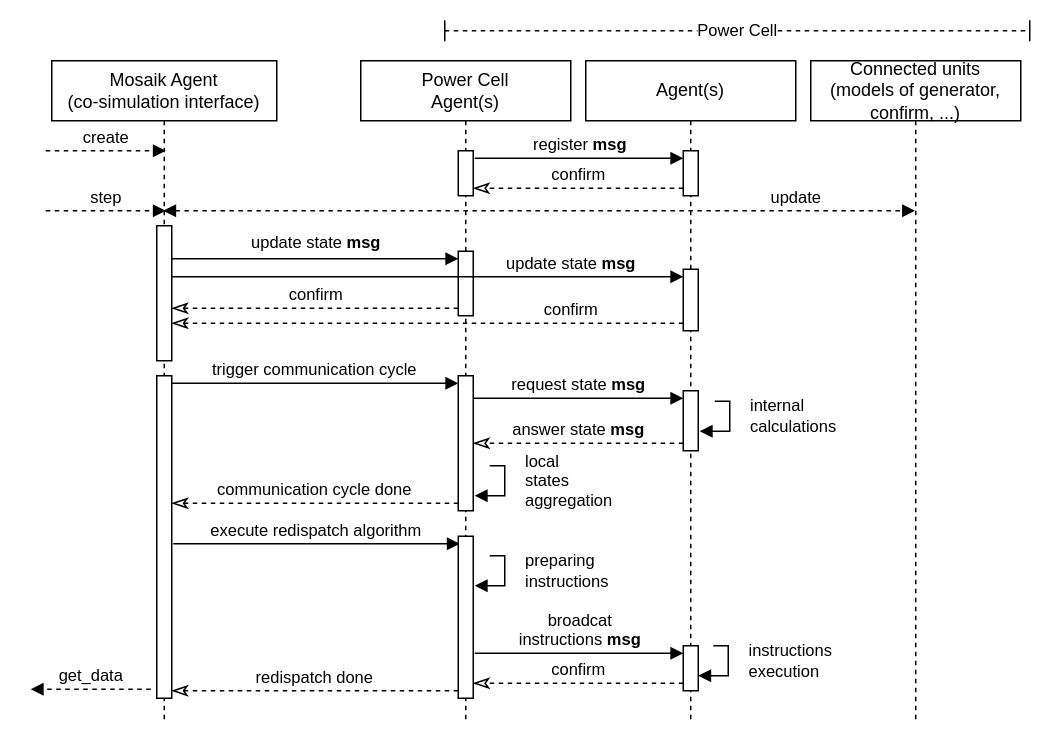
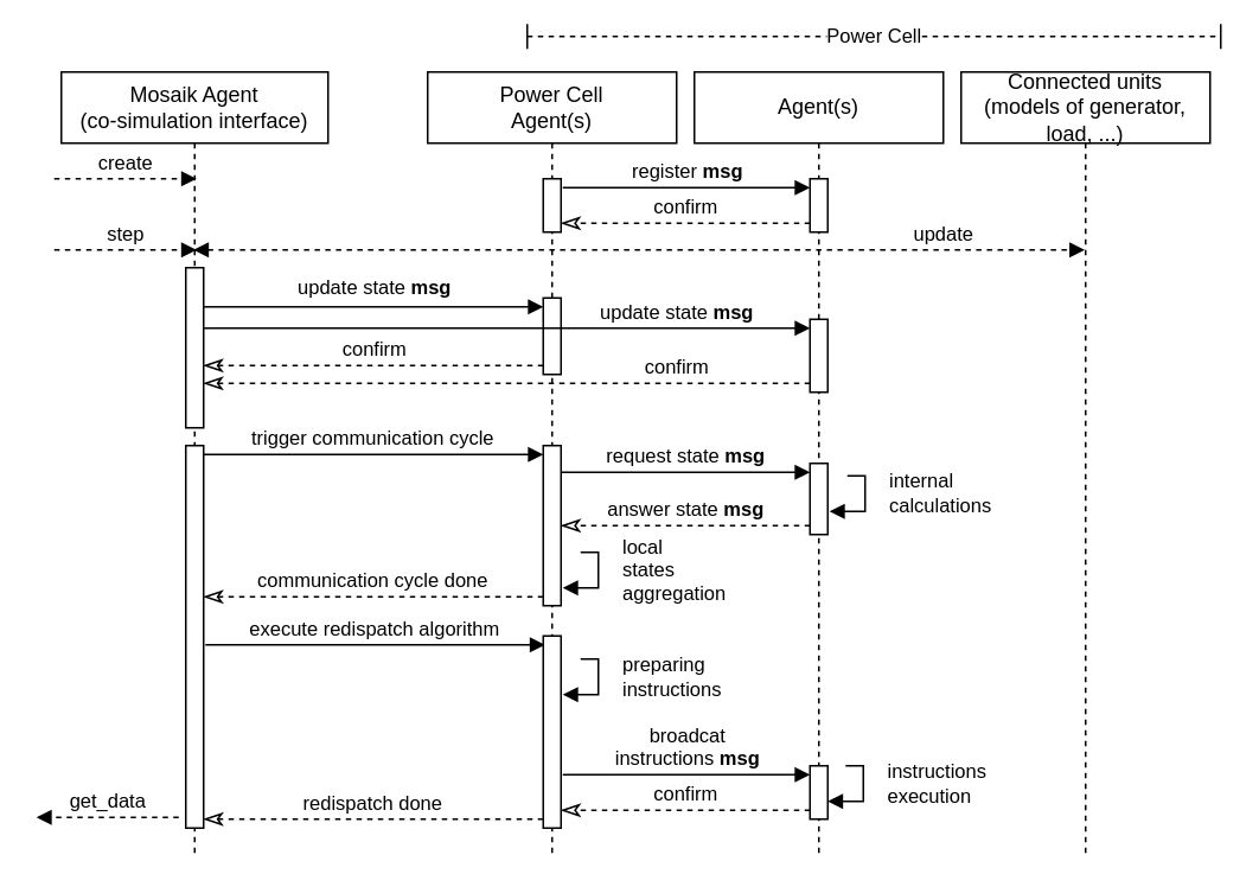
  <mxCell id="0" />
  <mxCell id="1" parent="0" />
  <mxCell id="2" value="Power Cell&lt;br&gt;Agent(s)" style="shape=umlLifeline;perimeter=lifelinePerimeter;whiteSpace=wrap;html=1;container=1;dropTarget=0;collapsible=0;recursiveResize=0;outlineConnect=0;portConstraint=eastwest;newEdgeStyle={&quot;curved&quot;:0,&quot;rounded&quot;:0};" vertex="1" parent="1"><mxGeometry x="240" y="40" width="140" height="440" as="geometry" /></mxCell>
  <mxCell id="3" value="" style="html=1;points=[[0,0,0,0,5],[0,1,0,0,-5],[1,0,0,0,5],[1,1,0,0,-5]];perimeter=orthogonalPerimeter;outlineConnect=0;targetShapes=umlLifeline;portConstraint=eastwest;newEdgeStyle={&quot;curved&quot;:0,&quot;rounded&quot;:0};" vertex="1" parent="2"><mxGeometry x="65" y="60" width="10" height="30" as="geometry" /></mxCell>
  <mxCell id="4" value="" style="html=1;points=[[0,0,0,0,5],[0,1,0,0,-5],[1,0,0,0,5],[1,1,0,0,-5]];perimeter=orthogonalPerimeter;outlineConnect=0;targetShapes=umlLifeline;portConstraint=eastwest;newEdgeStyle={&quot;curved&quot;:0,&quot;rounded&quot;:0};" vertex="1" parent="2"><mxGeometry x="65" y="127" width="10" height="43" as="geometry" /></mxCell>
  <mxCell id="5" value="" style="html=1;points=[[0,0,0,0,5],[0,1,0,0,-5],[1,0,0,0,5],[1,1,0,0,-5]];perimeter=orthogonalPerimeter;outlineConnect=0;targetShapes=umlLifeline;portConstraint=eastwest;newEdgeStyle={&quot;curved&quot;:0,&quot;rounded&quot;:0};" vertex="1" parent="2"><mxGeometry x="65" y="210" width="10" height="90" as="geometry" /></mxCell>
  <mxCell id="6" value="Agent(s)" style="shape=umlLifeline;perimeter=lifelinePerimeter;whiteSpace=wrap;html=1;container=1;dropTarget=0;collapsible=0;recursiveResize=0;outlineConnect=0;portConstraint=eastwest;newEdgeStyle={&quot;curved&quot;:0,&quot;rounded&quot;:0};" vertex="1" parent="1"><mxGeometry x="390" y="40" width="140" height="440" as="geometry" /></mxCell>
  <mxCell id="7" value="" style="html=1;points=[[0,0,0,0,5],[0,1,0,0,-5],[1,0,0,0,5],[1,1,0,0,-5]];perimeter=orthogonalPerimeter;outlineConnect=0;targetShapes=umlLifeline;portConstraint=eastwest;newEdgeStyle={&quot;curved&quot;:0,&quot;rounded&quot;:0};" vertex="1" parent="6"><mxGeometry x="65" y="60" width="10" height="30" as="geometry" /></mxCell>
  <mxCell id="8" value="" style="html=1;points=[[0,0,0,0,5],[0,1,0,0,-5],[1,0,0,0,5],[1,1,0,0,-5]];perimeter=orthogonalPerimeter;outlineConnect=0;targetShapes=umlLifeline;portConstraint=eastwest;newEdgeStyle={&quot;curved&quot;:0,&quot;rounded&quot;:0};" vertex="1" parent="6"><mxGeometry x="65" y="139" width="10" height="41" as="geometry" /></mxCell>
  <mxCell id="9" value="" style="html=1;points=[[0,0,0,0,5],[0,1,0,0,-5],[1,0,0,0,5],[1,1,0,0,-5]];perimeter=orthogonalPerimeter;outlineConnect=0;targetShapes=umlLifeline;portConstraint=eastwest;newEdgeStyle={&quot;curved&quot;:0,&quot;rounded&quot;:0};" vertex="1" parent="6"><mxGeometry x="65" y="220" width="10" height="40" as="geometry" /></mxCell>
  <mxCell id="10" value="" style="html=1;points=[[0,0,0,0,5],[0,1,0,0,-5],[1,0,0,0,5],[1,1,0,0,-5]];perimeter=orthogonalPerimeter;outlineConnect=0;targetShapes=umlLifeline;portConstraint=eastwest;newEdgeStyle={&quot;curved&quot;:0,&quot;rounded&quot;:0};" vertex="1" parent="6"><mxGeometry x="65" y="390" width="10" height="30" as="geometry" /></mxCell>
  <mxCell id="11" value="broadcat &lt;br&gt;instructions &lt;b&gt;msg&lt;/b&gt;" style="html=1;verticalAlign=bottom;endArrow=block;curved=0;rounded=0;entryX=0;entryY=0;entryDx=0;entryDy=5;" edge="1" parent="6" target="10"><mxGeometry relative="1" as="geometry"><mxPoint x="-74" y="395" as="sourcePoint" /></mxGeometry></mxCell>
  <mxCell id="12" value="confirm" style="html=1;verticalAlign=bottom;endArrow=classicThin;dashed=1;endSize=8;curved=0;rounded=0;exitX=0;exitY=1;exitDx=0;exitDy=-5;endFill=0;entryX=1;entryY=1;entryDx=0;entryDy=-5;entryPerimeter=0;" edge="1" parent="6" source="10"><mxGeometry relative="1" as="geometry"><mxPoint x="-75" y="415" as="targetPoint" /></mxGeometry></mxCell>
  <mxCell id="13" value="local&lt;br&gt;states&lt;br&gt;aggregation" style="html=1;align=left;spacingLeft=2;endArrow=block;rounded=0;edgeStyle=orthogonalEdgeStyle;curved=0;rounded=0;" edge="1" parent="6"><mxGeometry x="-0.2" y="10" relative="1" as="geometry"><mxPoint x="-64" y="270" as="sourcePoint" /><Array as="points"><mxPoint x="-64" y="270" /><mxPoint x="-54" y="270" /><mxPoint x="-54" y="290" /></Array><mxPoint x="-74" y="290" as="targetPoint" /><mxPoint as="offset" /></mxGeometry></mxCell>
  <mxCell id="14" value="preparing&lt;br&gt;instructions" style="html=1;align=left;spacingLeft=2;endArrow=block;rounded=0;edgeStyle=orthogonalEdgeStyle;curved=0;rounded=0;" edge="1" parent="6"><mxGeometry x="-0.2" y="10" relative="1" as="geometry"><mxPoint x="-64" y="330" as="sourcePoint" /><Array as="points"><mxPoint x="-64" y="330" /><mxPoint x="-54" y="330" /><mxPoint x="-54" y="350" /></Array><mxPoint x="-74" y="350" as="targetPoint" /><mxPoint as="offset" /></mxGeometry></mxCell>
- <mxCell id="15" value="Connected units&lt;br style=&quot;border-color: var(--border-color);&quot;&gt;(models of generator, confirm, ...)" style="shape=umlLifeline;perimeter=lifelinePerimeter;whiteSpace=wrap;html=1;container=1;dropTarget=0;collapsible=0;recursiveResize=0;outlineConnect=0;portConstraint=eastwest;newEdgeStyle={&quot;curved&quot;:0,&quot;rounded&quot;:0};" vertex="1" parent="1"><mxGeometry x="540" y="40" width="140" height="440" as="geometry" /></mxCell>
+ <mxCell id="15" value="Connected units&lt;br style=&quot;border-color: var(--border-color);&quot;&gt;(models of generator, load, ...)" style="shape=umlLifeline;perimeter=lifelinePerimeter;whiteSpace=wrap;html=1;container=1;dropTarget=0;collapsible=0;recursiveResize=0;outlineConnect=0;portConstraint=eastwest;newEdgeStyle={&quot;curved&quot;:0,&quot;rounded&quot;:0};" vertex="1" parent="1"><mxGeometry x="540" y="40" width="140" height="440" as="geometry" /></mxCell>
  <mxCell id="16" value="Mosaik Agent&lt;br&gt;(co-simulation interface)" style="shape=umlLifeline;perimeter=lifelinePerimeter;whiteSpace=wrap;html=1;container=1;dropTarget=0;collapsible=0;recursiveResize=0;outlineConnect=0;portConstraint=eastwest;newEdgeStyle={&quot;curved&quot;:0,&quot;rounded&quot;:0};" vertex="1" parent="1"><mxGeometry x="34" y="40" width="150" height="440" as="geometry" /></mxCell>
  <mxCell id="17" value="" style="html=1;points=[[0,0,0,0,5],[0,1,0,0,-5],[1,0,0,0,5],[1,1,0,0,-5]];perimeter=orthogonalPerimeter;outlineConnect=0;targetShapes=umlLifeline;portConstraint=eastwest;newEdgeStyle={&quot;curved&quot;:0,&quot;rounded&quot;:0};" vertex="1" parent="16"><mxGeometry x="70" y="110" width="10" height="90" as="geometry" /></mxCell>
  <mxCell id="18" value="" style="html=1;points=[[0,0,0,0,5],[0,1,0,0,-5],[1,0,0,0,5],[1,1,0,0,-5]];perimeter=orthogonalPerimeter;outlineConnect=0;targetShapes=umlLifeline;portConstraint=eastwest;newEdgeStyle={&quot;curved&quot;:0,&quot;rounded&quot;:0};" vertex="1" parent="16"><mxGeometry x="70" y="210" width="10" height="215" as="geometry" /></mxCell>
  <mxCell id="19" value="register &lt;b&gt;msg&lt;/b&gt;" style="html=1;verticalAlign=bottom;endArrow=block;curved=0;rounded=0;entryX=0;entryY=0;entryDx=0;entryDy=5;" edge="1" parent="1" target="7"><mxGeometry relative="1" as="geometry"><mxPoint x="316" y="105" as="sourcePoint" /></mxGeometry></mxCell>
  <mxCell id="20" value="confirm" style="html=1;verticalAlign=bottom;endArrow=classicThin;dashed=1;endSize=8;curved=0;rounded=0;exitX=0;exitY=1;exitDx=0;exitDy=-5;endFill=0;entryX=1;entryY=1;entryDx=0;entryDy=-5;entryPerimeter=0;" edge="1" parent="1" source="7" target="3"><mxGeometry relative="1" as="geometry"><mxPoint x="10" y="165" as="targetPoint" /></mxGeometry></mxCell>
  <mxCell id="21" value="Power Cell" style="endArrow=baseDash;endSize=12;dashed=1;html=1;rounded=0;endFill=0;startArrow=baseDash;startFill=0;startSize=12;" edge="1" parent="1"><mxGeometry width="160" relative="1" as="geometry"><mxPoint x="296" y="20" as="sourcePoint" /><mxPoint x="686" y="20" as="targetPoint" /></mxGeometry></mxCell>
  <mxCell id="22" value="step" style="html=1;verticalAlign=bottom;endArrow=block;curved=0;rounded=0;dashed=1;" edge="1" parent="1"><mxGeometry width="80" relative="1" as="geometry"><mxPoint x="30" y="140" as="sourcePoint" /><mxPoint x="110" y="140" as="targetPoint" /></mxGeometry></mxCell>
  <mxCell id="23" value="create" style="html=1;verticalAlign=bottom;endArrow=block;curved=0;rounded=0;dashed=1;" edge="1" parent="1"><mxGeometry width="80" relative="1" as="geometry"><mxPoint x="30" y="100" as="sourcePoint" /><mxPoint x="110" y="100" as="targetPoint" /><mxPoint as="offset" /></mxGeometry></mxCell>
  <mxCell id="24" value="update state &lt;b&gt;msg&lt;/b&gt;" style="html=1;verticalAlign=bottom;endArrow=block;curved=0;rounded=0;entryX=0;entryY=0;entryDx=0;entryDy=5;" edge="1" parent="1" source="17" target="4"><mxGeometry x="0.005" y="2" relative="1" as="geometry"><mxPoint x="110" y="185" as="sourcePoint" /><mxPoint as="offset" /></mxGeometry></mxCell>
  <mxCell id="25" value="update state &lt;b&gt;msg&lt;/b&gt;" style="html=1;verticalAlign=bottom;endArrow=block;curved=0;rounded=0;entryX=0;entryY=0;entryDx=0;entryDy=5;" edge="1" parent="1" source="17" target="8"><mxGeometry x="0.56" relative="1" as="geometry"><mxPoint x="420" y="215" as="sourcePoint" /><mxPoint as="offset" /></mxGeometry></mxCell>
  <mxCell id="26" value="confirm" style="html=1;verticalAlign=bottom;endArrow=classicThin;dashed=1;endSize=8;curved=0;rounded=0;exitX=0;exitY=1;exitDx=0;exitDy=-5;endFill=0;" edge="1" parent="1" source="8" target="17"><mxGeometry x="-0.56" relative="1" as="geometry"><mxPoint x="419" y="235" as="targetPoint" /><mxPoint as="offset" /></mxGeometry></mxCell>
  <mxCell id="27" value="update" style="html=1;verticalAlign=bottom;endArrow=block;curved=0;rounded=0;startArrow=block;startFill=1;endFill=1;dashed=1;" edge="1" parent="1"><mxGeometry x="0.683" relative="1" as="geometry"><mxPoint x="108.324" y="140" as="sourcePoint" /><mxPoint as="offset" /><mxPoint x="609.5" y="140" as="targetPoint" /></mxGeometry></mxCell>
  <mxCell id="28" value="confirm" style="html=1;verticalAlign=bottom;endArrow=classicThin;dashed=1;endSize=8;curved=0;rounded=0;exitX=0;exitY=1;exitDx=0;exitDy=-5;endFill=0;" edge="1" parent="1" source="4" target="17"><mxGeometry x="-0.005" relative="1" as="geometry"><mxPoint x="269" y="205" as="targetPoint" /><mxPoint as="offset" /></mxGeometry></mxCell>
  <mxCell id="29" value="trigger communication cycle" style="html=1;verticalAlign=bottom;endArrow=block;curved=0;rounded=0;entryX=0;entryY=0;entryDx=0;entryDy=5;exitX=1;exitY=0;exitDx=0;exitDy=5;exitPerimeter=0;" edge="1" parent="1" source="18" target="5"><mxGeometry x="-0.004" relative="1" as="geometry"><mxPoint x="339" y="255" as="sourcePoint" /><mxPoint as="offset" /></mxGeometry></mxCell>
  <mxCell id="30" value="communication cycle done" style="html=1;verticalAlign=bottom;endArrow=classicThin;dashed=1;endSize=8;curved=0;rounded=0;exitX=0;exitY=1;exitDx=0;exitDy=-5;entryX=1;entryY=1;entryDx=0;entryDy=-5;entryPerimeter=0;startArrow=none;startFill=0;endFill=0;" edge="1" parent="1"><mxGeometry relative="1" as="geometry"><mxPoint x="114" y="335" as="targetPoint" /><mxPoint x="305" y="335" as="sourcePoint" /></mxGeometry></mxCell>
  <mxCell id="31" value="request state &lt;b&gt;msg&lt;/b&gt;" style="html=1;verticalAlign=bottom;endArrow=block;curved=0;rounded=0;entryX=0;entryY=0;entryDx=0;entryDy=5;" edge="1" parent="1" source="5" target="9"><mxGeometry relative="1" as="geometry"><mxPoint x="385" y="255" as="sourcePoint" /></mxGeometry></mxCell>
  <mxCell id="32" value="answer state &lt;b&gt;msg&lt;/b&gt;" style="html=1;verticalAlign=bottom;endArrow=classicThin;dashed=1;endSize=8;curved=0;rounded=0;exitX=0;exitY=1;exitDx=0;exitDy=-5;endFill=0;" edge="1" parent="1" source="9" target="5"><mxGeometry relative="1" as="geometry"><mxPoint x="385" y="325" as="targetPoint" /></mxGeometry></mxCell>
  <mxCell id="33" value="internal&lt;br&gt;calculations" style="html=1;align=left;spacingLeft=2;endArrow=block;rounded=0;edgeStyle=orthogonalEdgeStyle;curved=0;rounded=0;" edge="1" parent="1"><mxGeometry x="-0.2" y="10" relative="1" as="geometry"><mxPoint x="476" y="267" as="sourcePoint" /><Array as="points"><mxPoint x="476" y="267" /><mxPoint x="486" y="267" /><mxPoint x="486" y="287" /></Array><mxPoint x="466" y="287" as="targetPoint" /><mxPoint as="offset" /></mxGeometry></mxCell>
  <mxCell id="34" value="get_data" style="html=1;verticalAlign=bottom;endArrow=block;curved=0;rounded=0;dashed=1;" edge="1" parent="1"><mxGeometry width="80" relative="1" as="geometry"><mxPoint x="100" y="459" as="sourcePoint" /><mxPoint x="20" y="459" as="targetPoint" /><mxPoint as="offset" /></mxGeometry></mxCell>
  <mxCell id="35" value="execute redispatch algorithm" style="html=1;verticalAlign=bottom;endArrow=block;curved=0;rounded=0;entryX=0;entryY=0;entryDx=0;entryDy=5;exitX=1;exitY=0;exitDx=0;exitDy=5;exitPerimeter=0;" edge="1" parent="1"><mxGeometry x="-0.004" relative="1" as="geometry"><mxPoint x="115" y="362" as="sourcePoint" /><mxPoint as="offset" /><mxPoint x="306" y="362" as="targetPoint" /></mxGeometry></mxCell>
  <mxCell id="36" value="" style="html=1;points=[[0,0,0,0,5],[0,1,0,0,-5],[1,0,0,0,5],[1,1,0,0,-5]];perimeter=orthogonalPerimeter;outlineConnect=0;targetShapes=umlLifeline;portConstraint=eastwest;newEdgeStyle={&quot;curved&quot;:0,&quot;rounded&quot;:0};" vertex="1" parent="1"><mxGeometry x="305" y="357" width="10" height="108" as="geometry" /></mxCell>
  <mxCell id="37" value="redispatch done" style="html=1;verticalAlign=bottom;endArrow=classicThin;dashed=1;endSize=8;curved=0;rounded=0;exitX=0;exitY=1;exitDx=0;exitDy=-5;entryX=1;entryY=1;entryDx=0;entryDy=-5;entryPerimeter=0;startArrow=none;startFill=0;endFill=0;" edge="1" parent="1"><mxGeometry relative="1" as="geometry"><mxPoint x="114" y="460" as="targetPoint" /><mxPoint x="305" y="460" as="sourcePoint" /></mxGeometry></mxCell>
  <mxCell id="38" value="instructions&lt;br&gt;execution" style="html=1;align=left;spacingLeft=2;endArrow=block;rounded=0;edgeStyle=orthogonalEdgeStyle;curved=0;rounded=0;" edge="1" parent="1"><mxGeometry x="-0.2" y="10" relative="1" as="geometry"><mxPoint x="475" y="430" as="sourcePoint" /><Array as="points"><mxPoint x="475" y="430" /><mxPoint x="485" y="430" /><mxPoint x="485" y="450" /></Array><mxPoint x="465" y="450" as="targetPoint" /><mxPoint as="offset" /></mxGeometry></mxCell>
